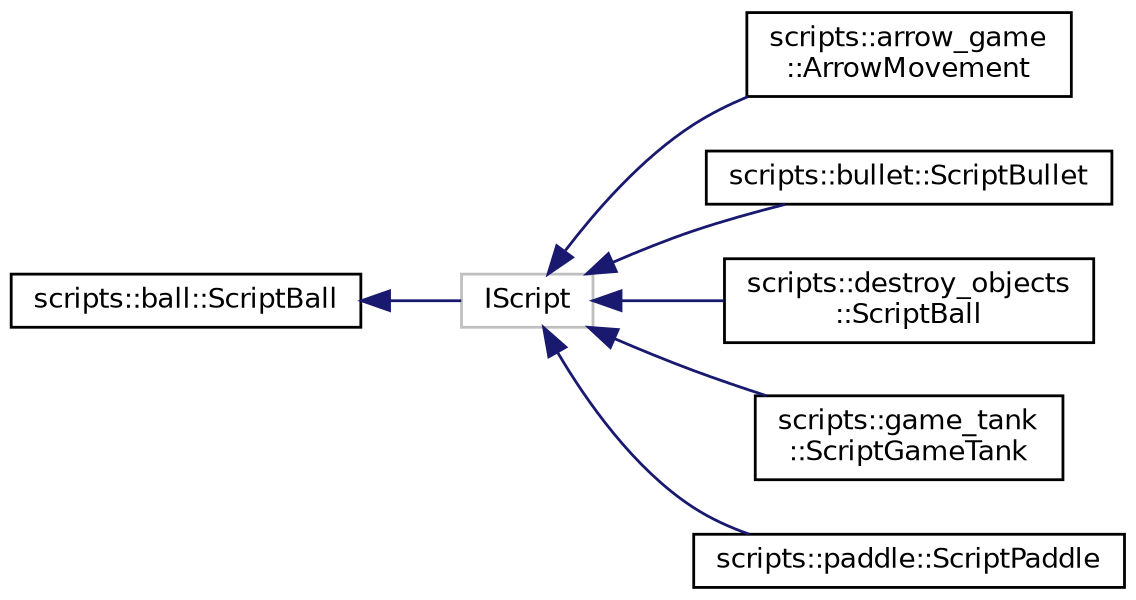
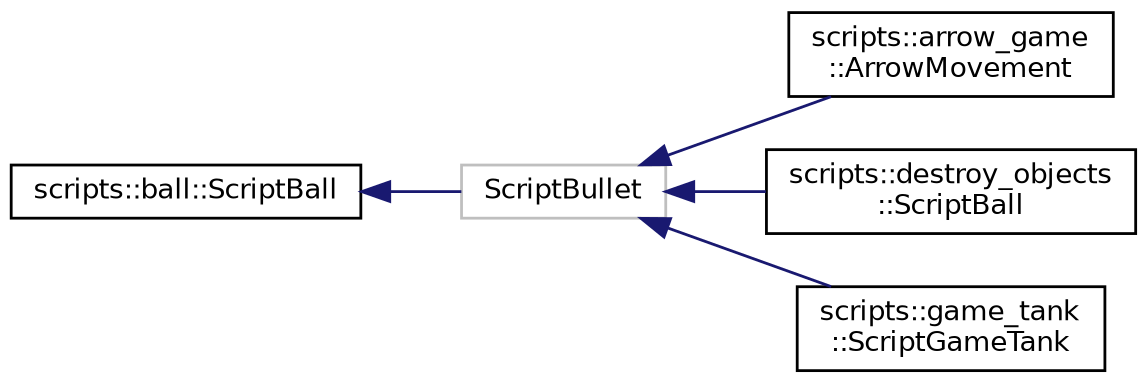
  digraph {
    rankdir=LR
    node [color=black fillcolor=white fontname=Helvetica fontsize=10 shape=record style=filled]
    edge [color=midnightblue dir=back fontname=Helvetica fontsize=10 labelfontname=Helvetica labelfontsize=10 style=solid]
-   n1 [color=grey75 height=0.2 label=IScript width=0.4]
+   n1 [color=grey75 height=0.2 label=ScriptBullet width=0.4]
    n2 [height=0.2 label="scripts::arrow_game\l::ArrowMovement" width=0.4]
-   n3 [height=0.2 label="scripts::bullet::ScriptBullet" width=0.4]
    n4 [height=0.2 label="scripts::destroy_objects\l::ScriptBall" width=0.4]
    n5 [height=0.2 label="scripts::game_tank\l::ScriptGameTank" width=0.4]
-   n6 [height=0.2 label="scripts::paddle::ScriptPaddle" width=0.4]
    n7 [height=0.2 label="scripts::ball::ScriptBall" width=0.4]
    n1 -> n2
-   n1 -> n3
    n1 -> n4
    n1 -> n5
-   n1 -> n6
    n7 -> n1
  }
